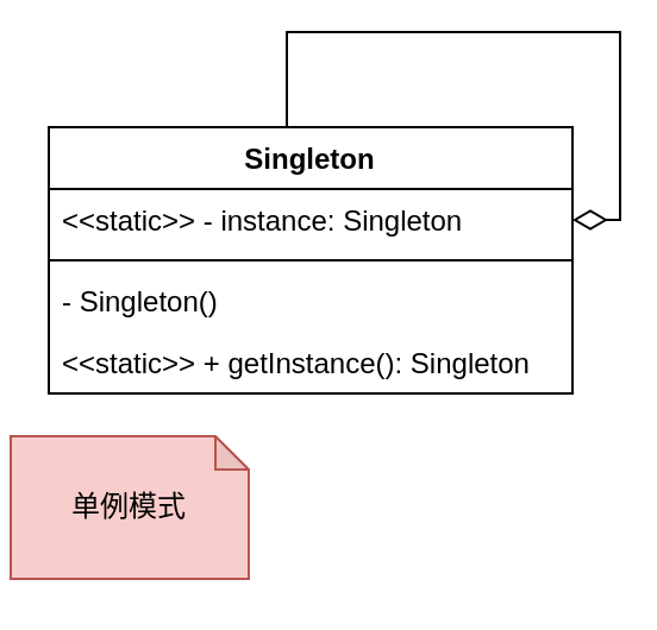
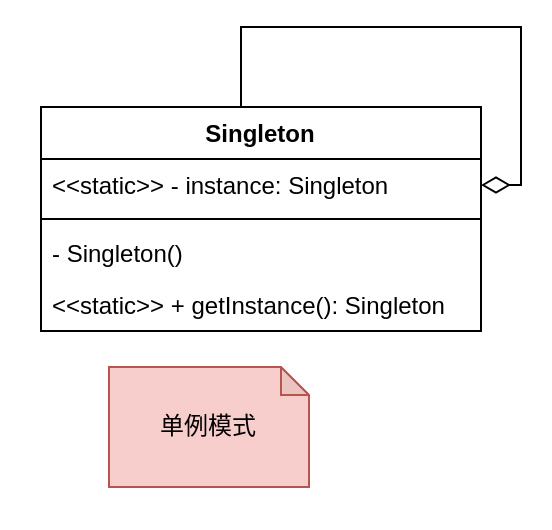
  <mxCell id="0" />
  <mxCell id="1" parent="0" />
  <mxCell id="2" value="Singleton" style="swimlane;fontStyle=1;align=center;verticalAlign=top;childLayout=stackLayout;horizontal=1;startSize=26;horizontalStack=0;resizeParent=1;resizeParentMax=0;resizeLast=0;collapsible=1;marginBottom=0;" parent="1" vertex="1"><mxGeometry x="20" y="20" width="220" height="112" as="geometry" /></mxCell>
  <mxCell id="3" value="&lt;&lt;static&gt;&gt; - instance: Singleton" style="text;strokeColor=none;fillColor=none;align=left;verticalAlign=top;spacingLeft=4;spacingRight=4;overflow=hidden;rotatable=0;points=[[0,0.5],[1,0.5]];portConstraint=eastwest;" parent="2" vertex="1"><mxGeometry y="26" width="220" height="26" as="geometry" /></mxCell>
  <mxCell id="4" value="" style="line;strokeWidth=1;fillColor=none;align=left;verticalAlign=middle;spacingTop=-1;spacingLeft=3;spacingRight=3;rotatable=0;labelPosition=right;points=[];portConstraint=eastwest;strokeColor=inherit;" parent="2" vertex="1"><mxGeometry y="52" width="220" height="8" as="geometry" /></mxCell>
  <mxCell id="5" value="- Singleton()" style="text;strokeColor=none;fillColor=none;align=left;verticalAlign=top;spacingLeft=4;spacingRight=4;overflow=hidden;rotatable=0;points=[[0,0.5],[1,0.5]];portConstraint=eastwest;whiteSpace=wrap;html=1;" vertex="1" parent="2"><mxGeometry y="60" width="220" height="26" as="geometry" /></mxCell>
  <mxCell id="6" value="&lt;&lt;static&gt;&gt; + getInstance(): Singleton" style="text;strokeColor=none;fillColor=none;align=left;verticalAlign=top;spacingLeft=4;spacingRight=4;overflow=hidden;rotatable=0;points=[[0,0.5],[1,0.5]];portConstraint=eastwest;" parent="2" vertex="1"><mxGeometry y="86" width="220" height="26" as="geometry" /></mxCell>
  <mxCell id="7" style="edgeStyle=orthogonalEdgeStyle;rounded=0;orthogonalLoop=1;jettySize=auto;html=1;endArrow=diamondThin;endFill=0;startSize=12;exitX=0.5;exitY=0;exitDx=0;exitDy=0;endSize=12;entryX=1;entryY=0.5;entryDx=0;entryDy=0;" edge="1" parent="2" source="2" target="3"><mxGeometry relative="1" as="geometry"><Array as="points"><mxPoint x="100" y="-40" /><mxPoint x="240" y="-40" /><mxPoint x="240" y="39" /></Array></mxGeometry></mxCell>
- <mxCell id="8" value="单例模式" style="shape=note;whiteSpace=wrap;html=1;backgroundOutline=1;darkOpacity=0.05;fillColor=#f8cecc;strokeColor=#b85450;size=14;" vertex="1" parent="1"><mxGeometry x="4" y="150" width="100" height="60" as="geometry" /></mxCell>
+ <mxCell id="8" value="单例模式" style="shape=note;whiteSpace=wrap;html=1;backgroundOutline=1;darkOpacity=0.05;fillColor=#f8cecc;strokeColor=#b85450;size=14;" vertex="1" parent="1"><mxGeometry x="54" y="150" width="100" height="60" as="geometry" /></mxCell>
